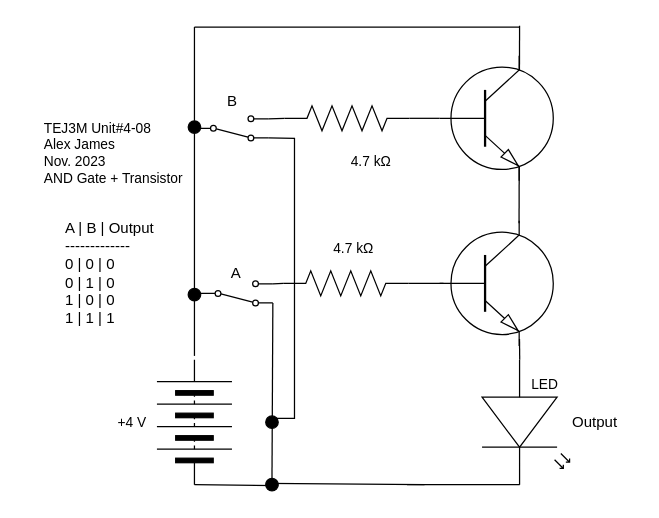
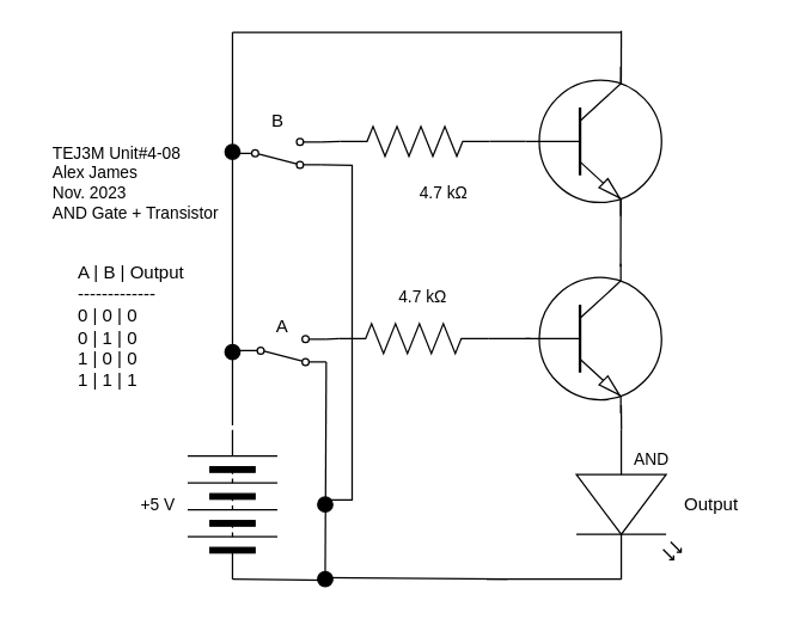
  <mxCell id="0" />
  <mxCell id="1" parent="0" />
  <mxCell id="2" style="edgeStyle=none;html=1;exitX=0.699;exitY=0.019;exitDx=0;exitDy=0;exitPerimeter=0;endArrow=none;endFill=0;rounded=0;" parent="1" edge="1" source="17"><mxGeometry relative="1" as="geometry"><mxPoint x="415" y="20" as="targetPoint" /><mxPoint x="415" y="174" as="sourcePoint" /></mxGeometry></mxCell>
  <mxCell id="3" style="edgeStyle=none;shape=connector;rounded=0;html=1;exitX=0.703;exitY=0.945;exitDx=0;exitDy=0;exitPerimeter=0;entryX=0;entryY=0.57;entryDx=0;entryDy=0;entryPerimeter=0;labelBackgroundColor=default;strokeColor=default;fontFamily=Helvetica;fontSize=11;fontColor=default;endArrow=none;endFill=0;" parent="1" source="17" target="6" edge="1"><mxGeometry relative="1" as="geometry"><mxPoint x="505" y="206" as="sourcePoint" /></mxGeometry></mxCell>
  <mxCell id="4" value="" style="pointerEvents=1;verticalLabelPosition=bottom;shadow=0;dashed=0;align=center;html=1;verticalAlign=top;shape=mxgraph.electrical.miscellaneous.batteryStack;rotation=-90;" parent="1" vertex="1"><mxGeometry x="105" y="307" width="100" height="60" as="geometry" /></mxCell>
  <mxCell id="5" style="edgeStyle=none;shape=connector;rounded=0;html=1;exitX=1;exitY=0.57;exitDx=0;exitDy=0;exitPerimeter=0;entryX=0;entryY=0.5;entryDx=0;entryDy=0;labelBackgroundColor=default;strokeColor=default;fontFamily=Helvetica;fontSize=11;fontColor=default;endArrow=none;endFill=0;startArrow=none;" parent="1" source="12" target="4" edge="1"><mxGeometry relative="1" as="geometry" /></mxCell>
  <mxCell id="6" value="" style="verticalLabelPosition=bottom;shadow=0;dashed=0;align=center;html=1;verticalAlign=top;shape=mxgraph.electrical.opto_electronics.led_2;pointerEvents=1;rotation=90;" parent="1" vertex="1"><mxGeometry x="370" y="302" width="100" height="70" as="geometry" /></mxCell>
  <mxCell id="7" value="&lt;div style=&quot;text-align: left;&quot;&gt;&lt;span style=&quot;background-color: initial;&quot;&gt;TEJ3M Unit#4-08&lt;/span&gt;&lt;/div&gt;&lt;div style=&quot;text-align: left;&quot;&gt;&lt;span style=&quot;background-color: initial;&quot;&gt;Alex James&lt;/span&gt;&lt;/div&gt;&lt;div style=&quot;text-align: left;&quot;&gt;Nov. 2023&lt;/div&gt;&lt;div style=&quot;text-align: left;&quot;&gt;AND Gate + Transistor&lt;/div&gt;" style="text;html=1;align=center;verticalAlign=middle;resizable=0;points=[];autosize=1;strokeColor=none;fillColor=none;fontSize=11;fontFamily=Helvetica;fontColor=default;" parent="1" vertex="1"><mxGeometry x="20" y="87" width="140" height="70" as="geometry" /></mxCell>
- <mxCell id="8" value="+4 V" style="text;html=1;align=center;verticalAlign=middle;resizable=0;points=[];autosize=1;strokeColor=none;fillColor=none;fontSize=11;fontFamily=Helvetica;fontColor=default;" parent="1" vertex="1"><mxGeometry x="80" y="322" width="50" height="30" as="geometry" /></mxCell>
- <mxCell id="9" value="LED" style="text;html=1;align=center;verticalAlign=middle;resizable=0;points=[];autosize=1;strokeColor=none;fillColor=none;fontSize=11;fontFamily=Helvetica;fontColor=default;" parent="1" vertex="1"><mxGeometry x="415" y="292" width="40" height="30" as="geometry" /></mxCell>
+ <mxCell id="8" value="+5 V" style="text;html=1;align=center;verticalAlign=middle;resizable=0;points=[];autosize=1;strokeColor=none;fillColor=none;fontSize=11;fontFamily=Helvetica;fontColor=default;" parent="1" vertex="1"><mxGeometry x="80" y="322" width="50" height="30" as="geometry" /></mxCell>
+ <mxCell id="9" value="AND" style="text;html=1;align=center;verticalAlign=middle;resizable=0;points=[];autosize=1;strokeColor=none;fillColor=none;fontSize=11;fontFamily=Helvetica;fontColor=default;" parent="1" vertex="1"><mxGeometry x="415" y="292" width="40" height="30" as="geometry" /></mxCell>
  <mxCell id="10" style="edgeStyle=none;rounded=0;html=1;endArrow=none;endFill=0;startArrow=none;" parent="1" edge="1" source="33"><mxGeometry relative="1" as="geometry"><Array as="points" /><mxPoint x="155" y="284" as="sourcePoint" /><mxPoint x="155" y="21" as="targetPoint" /></mxGeometry></mxCell>
  <mxCell id="11" value="" style="edgeStyle=none;shape=connector;rounded=0;html=1;exitX=1;exitY=0.57;exitDx=0;exitDy=0;exitPerimeter=0;entryX=0;entryY=0.5;entryDx=0;entryDy=0;labelBackgroundColor=default;strokeColor=default;fontFamily=Helvetica;fontSize=11;fontColor=default;endArrow=none;endFill=0;startArrow=none;" parent="1" edge="1"><mxGeometry relative="1" as="geometry"><mxPoint x="339" y="386.91" as="sourcePoint" /><mxPoint x="212" y="386" as="targetPoint" /></mxGeometry></mxCell>
  <mxCell id="12" value="" style="ellipse;whiteSpace=wrap;html=1;aspect=fixed;strokeColor=#030303;fillColor=#000000;" parent="1" vertex="1"><mxGeometry x="212" y="382" width="10" height="10" as="geometry" /></mxCell>
  <mxCell id="13" value="A | B | Output&lt;br&gt;-------------&lt;br&gt;0 | 0 | 0&lt;br&gt;0 | 1 | 0&lt;br&gt;1 | 0 | 0&lt;br&gt;1 | 1 | 1" style="text;html=1;align=left;verticalAlign=middle;resizable=0;points=[];autosize=1;strokeColor=none;fillColor=none;" parent="1" vertex="1"><mxGeometry x="50" y="168" width="90" height="100" as="geometry" /></mxCell>
  <mxCell id="14" value="A" style="text;html=1;align=center;verticalAlign=middle;resizable=0;points=[];autosize=1;strokeColor=none;fillColor=none;" parent="1" vertex="1"><mxGeometry x="173" y="203" width="30" height="30" as="geometry" /></mxCell>
  <mxCell id="15" value="Output" style="text;html=1;align=center;verticalAlign=middle;resizable=0;points=[];autosize=1;strokeColor=none;fillColor=none;" parent="1" vertex="1"><mxGeometry x="445" y="322" width="60" height="30" as="geometry" /></mxCell>
  <mxCell id="16" style="edgeStyle=none;shape=connector;rounded=0;html=1;labelBackgroundColor=default;strokeColor=default;fontFamily=Helvetica;fontSize=11;fontColor=default;endArrow=none;endFill=0;" parent="1" edge="1"><mxGeometry relative="1" as="geometry"><mxPoint x="155" y="21" as="targetPoint" /><mxPoint x="415" y="21" as="sourcePoint" /></mxGeometry></mxCell>
  <mxCell id="17" value="" style="verticalLabelPosition=bottom;shadow=0;dashed=0;align=center;html=1;verticalAlign=top;shape=mxgraph.electrical.transistors.npn_transistor_1;" parent="1" vertex="1"><mxGeometry x="349" y="176" width="95" height="100" as="geometry" /></mxCell>
  <mxCell id="18" value="" style="ellipse;whiteSpace=wrap;html=1;aspect=fixed;strokeColor=#030303;fillColor=#000000;" parent="1" vertex="1"><mxGeometry x="150" y="230" width="10" height="10" as="geometry" /></mxCell>
  <mxCell id="19" style="edgeStyle=none;shape=connector;rounded=0;html=1;exitX=1;exitY=0.5;exitDx=0;exitDy=0;exitPerimeter=0;entryX=1;entryY=0.12;entryDx=0;entryDy=0;labelBackgroundColor=default;strokeColor=default;fontFamily=Helvetica;fontSize=11;fontColor=default;endArrow=none;endFill=0;" parent="1" source="21" target="24" edge="1"><mxGeometry relative="1" as="geometry"><Array as="points" /></mxGeometry></mxCell>
  <mxCell id="20" style="edgeStyle=none;html=1;exitX=0;exitY=0.5;exitDx=0;exitDy=0;exitPerimeter=0;entryX=0.034;entryY=0.499;entryDx=0;entryDy=0;entryPerimeter=0;endArrow=none;endFill=0;rounded=0;" edge="1" parent="1" source="21" target="17"><mxGeometry relative="1" as="geometry" /></mxCell>
  <mxCell id="21" value="" style="pointerEvents=1;verticalLabelPosition=bottom;shadow=0;dashed=0;align=center;html=1;verticalAlign=top;shape=mxgraph.electrical.resistors.resistor_2;rotation=-180;" parent="1" vertex="1"><mxGeometry x="226" y="216" width="100" height="20" as="geometry" /></mxCell>
  <mxCell id="22" value="4.7 kΩ" style="text;html=1;align=center;verticalAlign=middle;resizable=0;points=[];autosize=1;strokeColor=none;fillColor=none;fontSize=11;fontFamily=Helvetica;fontColor=default;" parent="1" vertex="1"><mxGeometry x="252" y="183" width="60" height="30" as="geometry" /></mxCell>
  <mxCell id="23" style="edgeStyle=none;shape=connector;rounded=0;html=1;exitX=1;exitY=0.88;exitDx=0;exitDy=0;entryX=0.5;entryY=0;entryDx=0;entryDy=0;labelBackgroundColor=default;strokeColor=default;fontFamily=Helvetica;fontSize=11;fontColor=default;endArrow=none;endFill=0;" parent="1" source="24" target="12" edge="1"><mxGeometry relative="1" as="geometry" /></mxCell>
  <mxCell id="24" value="" style="shape=mxgraph.electrical.electro-mechanical.twoWaySwitch;aspect=fixed;elSwitchState=2;rotation=0;flipV=1;flipH=0;" parent="1" vertex="1"><mxGeometry x="160" y="224" width="57.7" height="20" as="geometry" /></mxCell>
  <mxCell id="25" value="" style="edgeStyle=none;shape=connector;rounded=0;html=1;exitX=1;exitY=0.57;exitDx=0;exitDy=0;exitPerimeter=0;labelBackgroundColor=default;strokeColor=default;fontFamily=Helvetica;fontSize=11;fontColor=default;endArrow=none;endFill=0;" parent="1" source="6" edge="1"><mxGeometry relative="1" as="geometry"><mxPoint x="415.1" y="389" as="sourcePoint" /><mxPoint x="325" y="387" as="targetPoint" /></mxGeometry></mxCell>
  <mxCell id="26" value="" style="verticalLabelPosition=bottom;shadow=0;dashed=0;align=center;html=1;verticalAlign=top;shape=mxgraph.electrical.transistors.npn_transistor_1;" vertex="1" parent="1"><mxGeometry x="349" y="44" width="95" height="100" as="geometry" /></mxCell>
  <mxCell id="27" style="edgeStyle=none;shape=connector;rounded=0;html=1;exitX=1;exitY=0.5;exitDx=0;exitDy=0;exitPerimeter=0;entryX=1;entryY=0.12;entryDx=0;entryDy=0;labelBackgroundColor=default;strokeColor=default;fontFamily=Helvetica;fontSize=11;fontColor=default;endArrow=none;endFill=0;" edge="1" parent="1" source="29" target="31"><mxGeometry relative="1" as="geometry" /></mxCell>
  <mxCell id="28" style="edgeStyle=none;shape=connector;rounded=0;html=1;exitX=0;exitY=0.5;exitDx=0;exitDy=0;exitPerimeter=0;entryX=0;entryY=0.5;entryDx=0;entryDy=0;entryPerimeter=0;labelBackgroundColor=default;strokeColor=default;fontFamily=Helvetica;fontSize=11;fontColor=default;endArrow=none;endFill=0;" edge="1" parent="1" source="29" target="26"><mxGeometry relative="1" as="geometry" /></mxCell>
  <mxCell id="29" value="" style="pointerEvents=1;verticalLabelPosition=bottom;shadow=0;dashed=0;align=center;html=1;verticalAlign=top;shape=mxgraph.electrical.resistors.resistor_2;rotation=-180;" vertex="1" parent="1"><mxGeometry x="227" y="84" width="100" height="20" as="geometry" /></mxCell>
  <mxCell id="30" style="edgeStyle=none;shape=connector;rounded=0;html=1;exitX=1;exitY=0.88;exitDx=0;exitDy=0;labelBackgroundColor=default;strokeColor=default;fontFamily=Helvetica;fontSize=11;fontColor=default;endArrow=none;endFill=0;" edge="1" parent="1" source="31"><mxGeometry relative="1" as="geometry"><mxPoint x="215" y="334" as="targetPoint" /><Array as="points"><mxPoint x="235" y="110" /><mxPoint x="235" y="334" /></Array></mxGeometry></mxCell>
  <mxCell id="31" value="" style="shape=mxgraph.electrical.electro-mechanical.twoWaySwitch;aspect=fixed;elSwitchState=2;rotation=0;flipV=1;flipH=0;" vertex="1" parent="1"><mxGeometry x="156.3" y="92" width="57.7" height="20" as="geometry" /></mxCell>
  <mxCell id="32" value="" style="edgeStyle=none;rounded=0;html=1;endArrow=none;endFill=0;startArrow=none;" edge="1" parent="1" target="33"><mxGeometry relative="1" as="geometry"><Array as="points" /><mxPoint x="155" y="284" as="sourcePoint" /><mxPoint x="155" y="21" as="targetPoint" /></mxGeometry></mxCell>
  <mxCell id="33" value="" style="ellipse;whiteSpace=wrap;html=1;aspect=fixed;strokeColor=#030303;fillColor=#000000;" vertex="1" parent="1"><mxGeometry x="150" y="96" width="10" height="10" as="geometry" /></mxCell>
  <mxCell id="34" value="B" style="text;html=1;align=center;verticalAlign=middle;resizable=0;points=[];autosize=1;strokeColor=none;fillColor=none;" vertex="1" parent="1"><mxGeometry x="170.15" y="66" width="30" height="30" as="geometry" /></mxCell>
  <mxCell id="35" value="4.7 kΩ" style="text;html=1;align=center;verticalAlign=middle;resizable=0;points=[];autosize=1;strokeColor=none;fillColor=none;fontSize=11;fontFamily=Helvetica;fontColor=default;" vertex="1" parent="1"><mxGeometry x="266" y="114" width="60" height="30" as="geometry" /></mxCell>
  <mxCell id="36" value="" style="ellipse;whiteSpace=wrap;html=1;aspect=fixed;strokeColor=#030303;fillColor=#000000;" vertex="1" parent="1"><mxGeometry x="212" y="332" width="10" height="10" as="geometry" /></mxCell>
